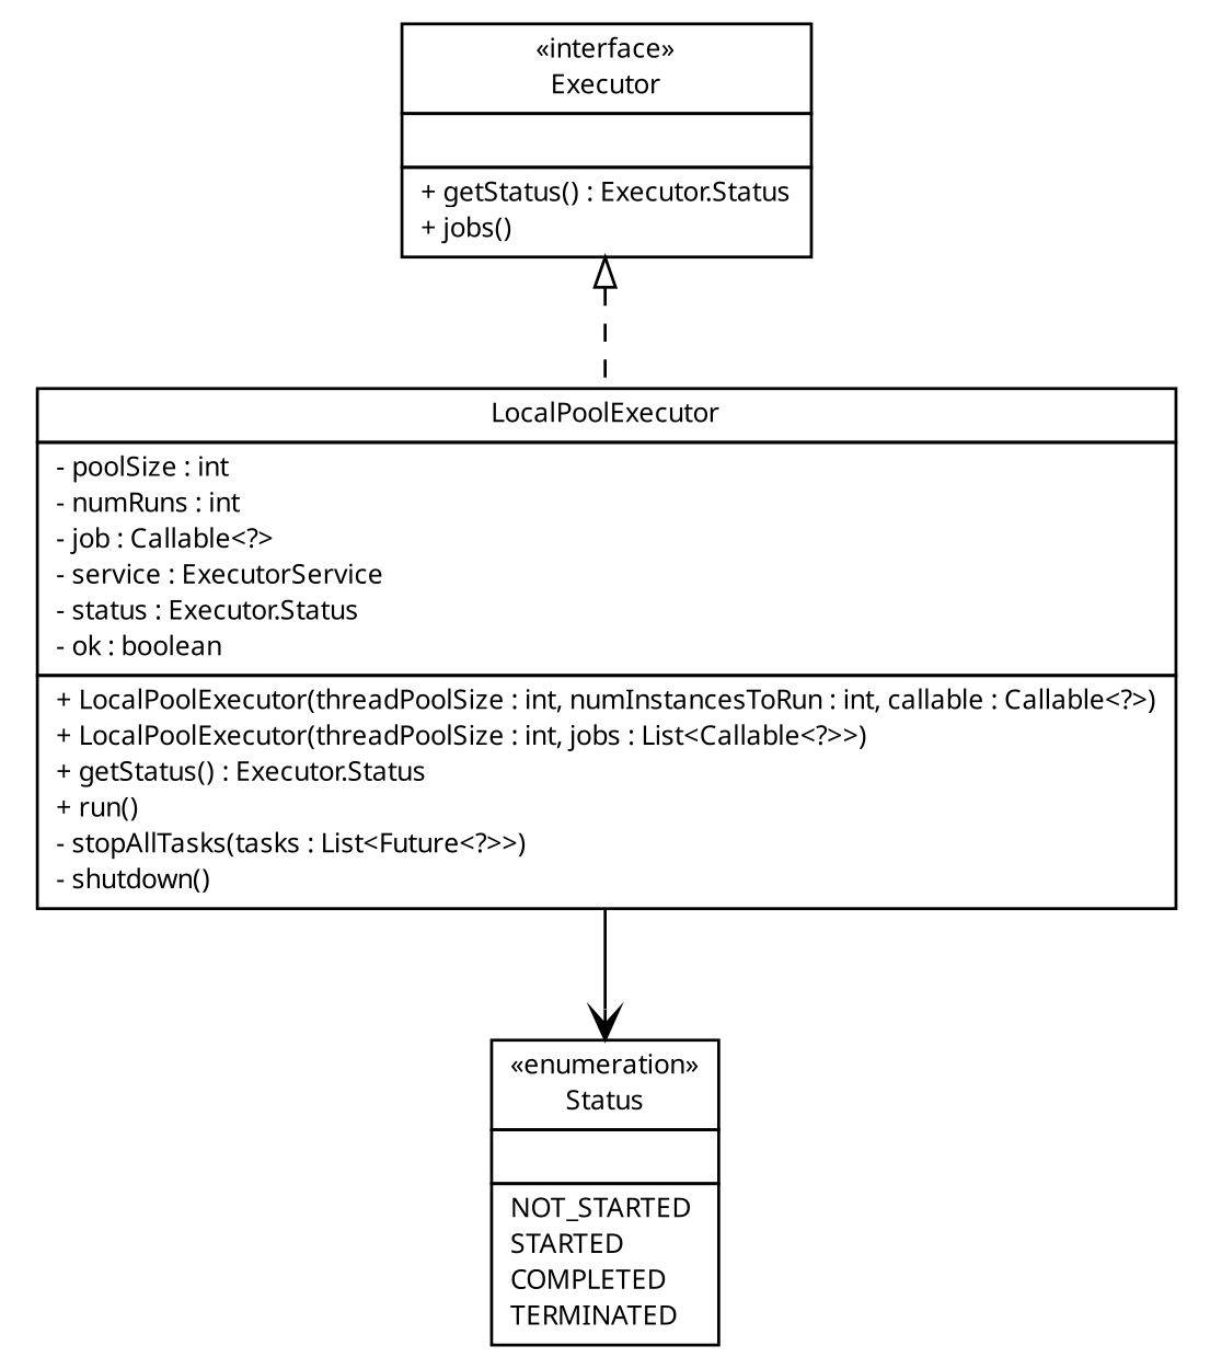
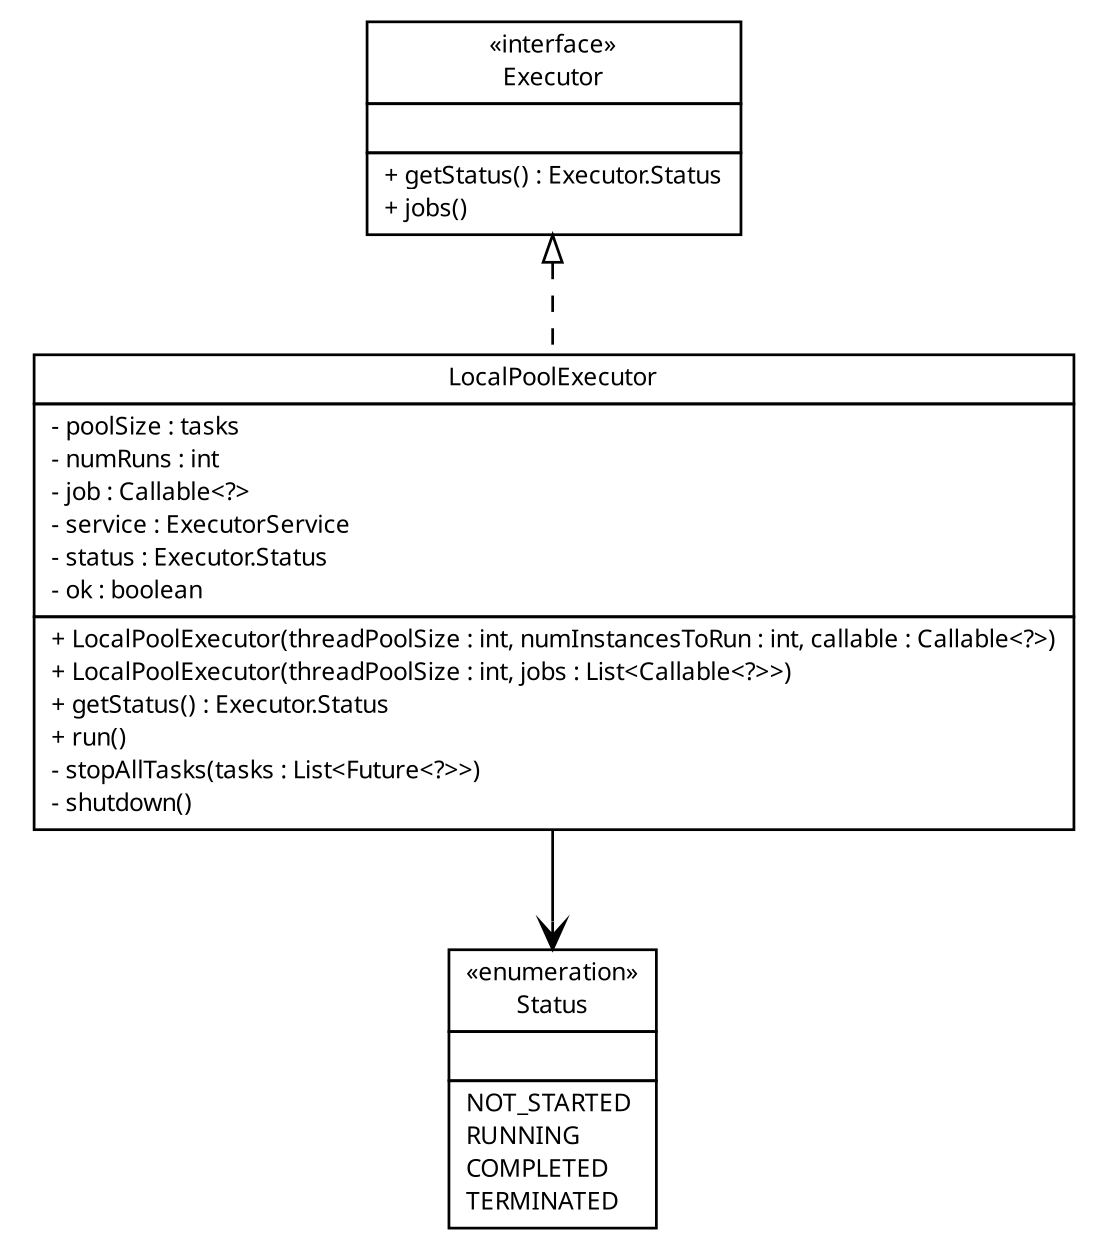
  digraph {
    nodesep=0.25
    ranksep=0.5
    node [fontcolor=black fontname="Trebuchet MS" fontsize=9.0 shape=plaintext]
    edge [fontname="Trebuchet MS" headport=p labelfontname="Trebuchet MS" labelfontsize=10 tailport=p]
-   n1 [label=<<table title="broadwick.concurrent.LocalPoolExecutor" border="0" cellborder="1" cellspacing="0" cellpadding="2" port="p" href="./LocalPoolExecutor.html"> 		<tr><td><table border="0" cellspacing="0" cellpadding="1"> <tr><td align="center" balign="center"><font face="Trebuchet MS"> LocalPoolExecutor </font></td></tr> 		</table></td></tr> 		<tr><td><table border="0" cellspacing="0" cellpadding="1"> <tr><td align="left" balign="left"> - poolSize : int </td></tr> <tr><td align="left" balign="left"> - numRuns : int </td></tr> <tr><td align="left" balign="left"> - job : Callable&lt;?&gt; </td></tr> <tr><td align="left" balign="left"> - service : ExecutorService </td></tr> <tr><td align="left" balign="left"> - status : Executor.Status </td></tr> <tr><td align="left" balign="left"> - ok : boolean </td></tr> 		</table></td></tr> 		<tr><td><table border="0" cellspacing="0" cellpadding="1"> <tr><td align="left" balign="left"> + LocalPoolExecutor(threadPoolSize : int, numInstancesToRun : int, callable : Callable&lt;?&gt;) </td></tr> <tr><td align="left" balign="left"> + LocalPoolExecutor(threadPoolSize : int, jobs : List&lt;Callable&lt;?&gt;&gt;) </td></tr> <tr><td align="left" balign="left"> + getStatus() : Executor.Status </td></tr> <tr><td align="left" balign="left"> + run() </td></tr> <tr><td align="left" balign="left"> - stopAllTasks(tasks : List&lt;Future&lt;?&gt;&gt;) </td></tr> <tr><td align="left" balign="left"> - shutdown() </td></tr> 		</table></td></tr> 		</table>>]
-   n2 [label=<<table title="broadwick.concurrent.Executor.Status" border="0" cellborder="1" cellspacing="0" cellpadding="2" port="p" href="./Executor.Status.html"> 		<tr><td><table border="0" cellspacing="0" cellpadding="1"> <tr><td align="center" balign="center"> &#171;enumeration&#187; </td></tr> <tr><td align="center" balign="center"><font face="Trebuchet MS"> Status </font></td></tr> 		</table></td></tr> 		<tr><td><table border="0" cellspacing="0" cellpadding="1"> <tr><td align="left" balign="left">  </td></tr> 		</table></td></tr> 		<tr><td><table border="0" cellspacing="0" cellpadding="1"> <tr><td align="left" balign="left"> NOT_STARTED </td></tr> <tr><td align="left" balign="left"> STARTED </td></tr> <tr><td align="left" balign="left"> COMPLETED </td></tr> <tr><td align="left" balign="left"> TERMINATED </td></tr> 		</table></td></tr> 		</table>>]
+   n1 [label=<<table title="broadwick.concurrent.LocalPoolExecutor" border="0" cellborder="1" cellspacing="0" cellpadding="2" port="p" href="./LocalPoolExecutor.html"> 		<tr><td><table border="0" cellspacing="0" cellpadding="1"> <tr><td align="center" balign="center"><font face="Trebuchet MS"> LocalPoolExecutor </font></td></tr> 		</table></td></tr> 		<tr><td><table border="0" cellspacing="0" cellpadding="1"> <tr><td align="left" balign="left"> - poolSize : tasks </td></tr> <tr><td align="left" balign="left"> - numRuns : int </td></tr> <tr><td align="left" balign="left"> - job : Callable&lt;?&gt; </td></tr> <tr><td align="left" balign="left"> - service : ExecutorService </td></tr> <tr><td align="left" balign="left"> - status : Executor.Status </td></tr> <tr><td align="left" balign="left"> - ok : boolean </td></tr> 		</table></td></tr> 		<tr><td><table border="0" cellspacing="0" cellpadding="1"> <tr><td align="left" balign="left"> + LocalPoolExecutor(threadPoolSize : int, numInstancesToRun : int, callable : Callable&lt;?&gt;) </td></tr> <tr><td align="left" balign="left"> + LocalPoolExecutor(threadPoolSize : int, jobs : List&lt;Callable&lt;?&gt;&gt;) </td></tr> <tr><td align="left" balign="left"> + getStatus() : Executor.Status </td></tr> <tr><td align="left" balign="left"> + run() </td></tr> <tr><td align="left" balign="left"> - stopAllTasks(tasks : List&lt;Future&lt;?&gt;&gt;) </td></tr> <tr><td align="left" balign="left"> - shutdown() </td></tr> 		</table></td></tr> 		</table>>]
+   n2 [label=<<table title="broadwick.concurrent.Executor.Status" border="0" cellborder="1" cellspacing="0" cellpadding="2" port="p" href="./Executor.Status.html"> 		<tr><td><table border="0" cellspacing="0" cellpadding="1"> <tr><td align="center" balign="center"> &#171;enumeration&#187; </td></tr> <tr><td align="center" balign="center"><font face="Trebuchet MS"> Status </font></td></tr> 		</table></td></tr> 		<tr><td><table border="0" cellspacing="0" cellpadding="1"> <tr><td align="left" balign="left">  </td></tr> 		</table></td></tr> 		<tr><td><table border="0" cellspacing="0" cellpadding="1"> <tr><td align="left" balign="left"> NOT_STARTED </td></tr> <tr><td align="left" balign="left"> RUNNING </td></tr> <tr><td align="left" balign="left"> COMPLETED </td></tr> <tr><td align="left" balign="left"> TERMINATED </td></tr> 		</table></td></tr> 		</table>>]
    n3 [label=<<table title="broadwick.concurrent.Executor" border="0" cellborder="1" cellspacing="0" cellpadding="2" port="p" href="./Executor.html"> 		<tr><td><table border="0" cellspacing="0" cellpadding="1"> <tr><td align="center" balign="center"> &#171;interface&#187; </td></tr> <tr><td align="center" balign="center"><font face="Trebuchet MS"> Executor </font></td></tr> 		</table></td></tr> 		<tr><td><table border="0" cellspacing="0" cellpadding="1"> <tr><td align="left" balign="left">  </td></tr> 		</table></td></tr> 		<tr><td><table border="0" cellspacing="0" cellpadding="1"> <tr><td align="left" balign="left"> + getStatus() : Executor.Status </td></tr> <tr><td align="left" balign="left"> + jobs() </td></tr> 		</table></td></tr> 		</table>>]
    n1 -> n2 [arrowhead=open color=black fontcolor=black fontsize=10.0]
    n3 -> n1 [arrowtail=empty dir=back fontsize=10 style=dashed]
  }
